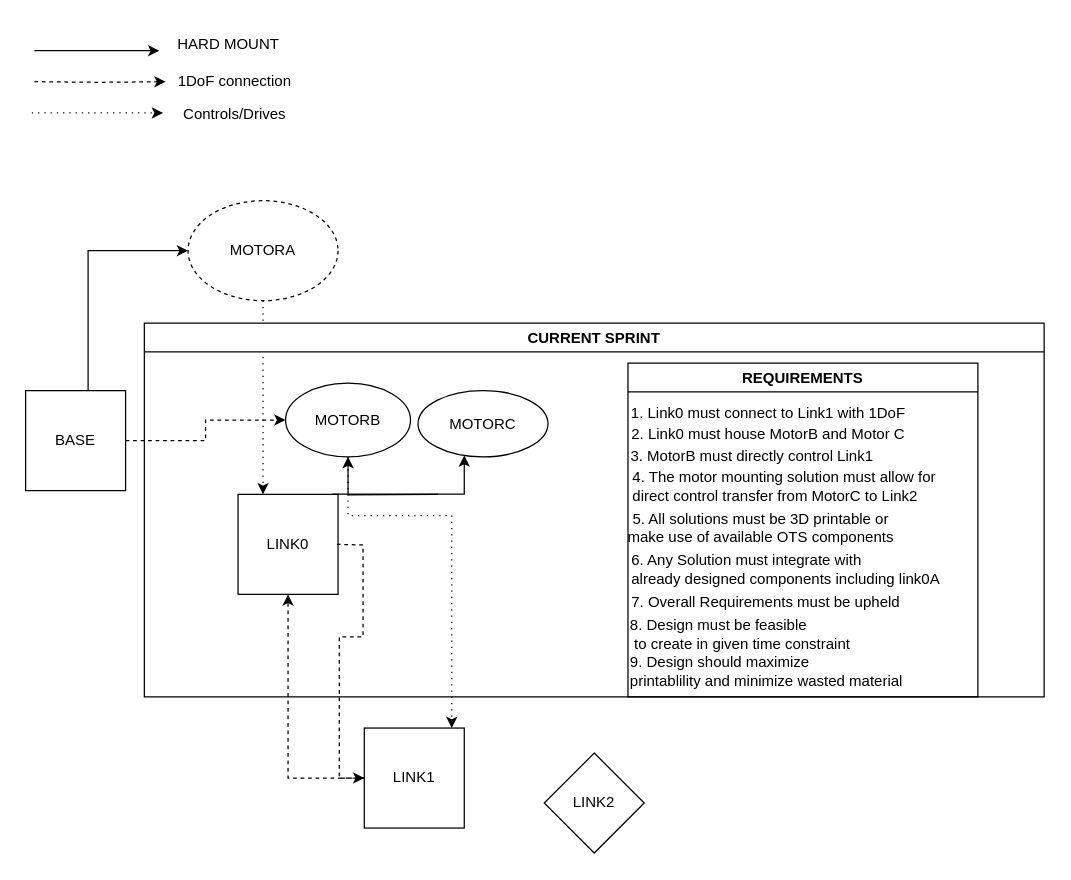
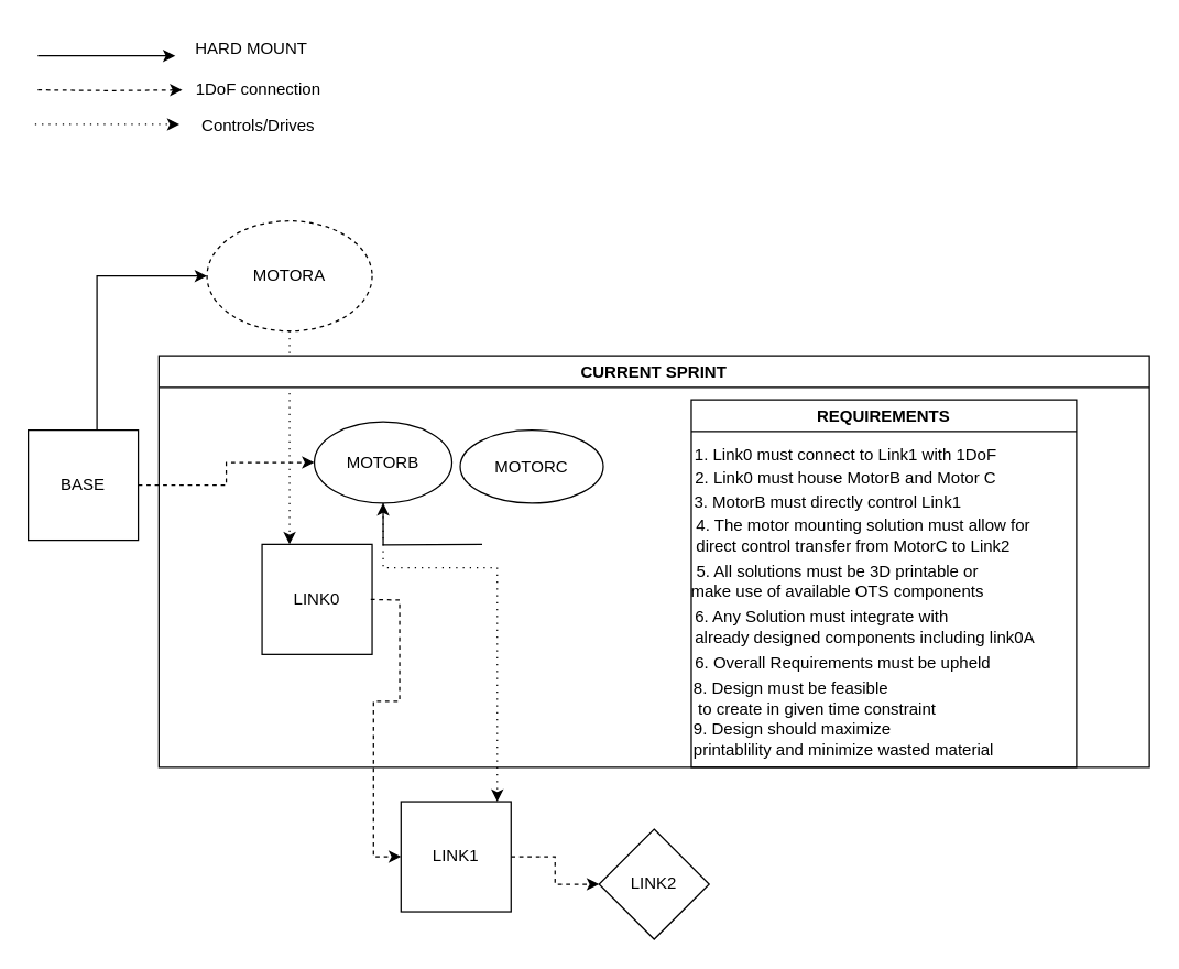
  <mxCell id="0" />
  <mxCell id="1" parent="0" />
  <mxCell id="2" value="" style="edgeStyle=orthogonalEdgeStyle;rounded=0;orthogonalLoop=1;jettySize=auto;html=1;dashed=1;" parent="1" source="4" target="11" edge="1"><mxGeometry relative="1" as="geometry" /></mxCell>
  <mxCell id="3" style="edgeStyle=orthogonalEdgeStyle;rounded=0;orthogonalLoop=1;jettySize=auto;html=1;entryX=0;entryY=0.5;entryDx=0;entryDy=0;" parent="1" source="4" target="9" edge="1"><mxGeometry relative="1" as="geometry"><Array as="points"><mxPoint x="70" y="200" /></Array></mxGeometry></mxCell>
  <mxCell id="4" value="BASE" style="whiteSpace=wrap;html=1;aspect=fixed;" parent="1" vertex="1"><mxGeometry x="20" y="312" width="80" height="80" as="geometry" /></mxCell>
  <mxCell id="5" value="LINK0" style="whiteSpace=wrap;html=1;aspect=fixed;" parent="1" vertex="1"><mxGeometry x="190" y="395" width="80" height="80" as="geometry" /></mxCell>
  <mxCell id="6" style="edgeStyle=orthogonalEdgeStyle;rounded=0;orthogonalLoop=1;jettySize=auto;html=1;entryX=0.5;entryY=1;entryDx=0;entryDy=0;" parent="1" target="11" edge="1"><mxGeometry relative="1" as="geometry"><mxPoint x="350" y="395" as="sourcePoint" /></mxGeometry></mxCell>
- <mxCell id="7" style="edgeStyle=orthogonalEdgeStyle;rounded=0;orthogonalLoop=1;jettySize=auto;html=1;exitX=0.945;exitY=-0.002;exitDx=0;exitDy=0;exitPerimeter=0;" parent="1" source="5" target="23" edge="1"><mxGeometry relative="1" as="geometry"><mxPoint x="350" y="395" as="sourcePoint" /><Array as="points"><mxPoint x="371" y="395" /></Array></mxGeometry></mxCell>
  <mxCell id="8" value="" style="edgeStyle=orthogonalEdgeStyle;rounded=0;orthogonalLoop=1;jettySize=auto;html=1;dashed=1;dashPattern=1 4;entryX=0.25;entryY=0;entryDx=0;entryDy=0;" parent="1" source="9" target="5" edge="1"><mxGeometry relative="1" as="geometry" /></mxCell>
  <mxCell id="9" value="MOTORA" style="ellipse;whiteSpace=wrap;html=1;dashed=1;" parent="1" vertex="1"><mxGeometry x="150" y="160" width="120" height="80" as="geometry" /></mxCell>
  <mxCell id="10" style="edgeStyle=orthogonalEdgeStyle;rounded=0;orthogonalLoop=1;jettySize=auto;html=1;dashed=1;dashPattern=1 4;" parent="1" source="11" target="18" edge="1"><mxGeometry relative="1" as="geometry"><Array as="points"><mxPoint x="278" y="412" /><mxPoint x="361" y="412" /></Array></mxGeometry></mxCell>
  <mxCell id="11" value="MOTORB" style="ellipse;whiteSpace=wrap;html=1;" parent="1" vertex="1"><mxGeometry x="228" y="306" width="100" height="59" as="geometry" /></mxCell>
  <mxCell id="12" style="edgeStyle=orthogonalEdgeStyle;rounded=0;orthogonalLoop=1;jettySize=auto;html=1;entryX=0;entryY=0.5;entryDx=0;entryDy=0;" parent="1" edge="1"><mxGeometry relative="1" as="geometry"><mxPoint x="27" y="40" as="sourcePoint" /><mxPoint x="127" y="40" as="targetPoint" /><Array as="points"><mxPoint x="27" y="40" /></Array></mxGeometry></mxCell>
  <mxCell id="13" value="HARD MOUNT" style="text;html=1;align=center;verticalAlign=middle;resizable=0;points=[];autosize=1;strokeColor=none;fillColor=none;" parent="1" vertex="1"><mxGeometry x="132" y="20" width="100" height="30" as="geometry" /></mxCell>
  <mxCell id="14" value="" style="edgeStyle=orthogonalEdgeStyle;rounded=0;orthogonalLoop=1;jettySize=auto;html=1;dashed=1;entryX=0;entryY=0.492;entryDx=0;entryDy=0;entryPerimeter=0;" parent="1" target="15" edge="1"><mxGeometry relative="1" as="geometry"><mxPoint x="27" y="64.76" as="sourcePoint" /><mxPoint x="107" y="64.76" as="targetPoint" /></mxGeometry></mxCell>
  <mxCell id="15" value="1DoF connection" style="text;html=1;align=center;verticalAlign=middle;resizable=0;points=[];autosize=1;strokeColor=none;fillColor=none;" parent="1" vertex="1"><mxGeometry x="132" y="50" width="110" height="30" as="geometry" /></mxCell>
  <mxCell id="16" value="Controls/Drives" style="text;html=1;align=center;verticalAlign=middle;resizable=0;points=[];autosize=1;strokeColor=none;fillColor=none;" parent="1" vertex="1"><mxGeometry x="132" y="76" width="110" height="30" as="geometry" /></mxCell>
- <mxCell id="17" style="edgeStyle=orthogonalEdgeStyle;rounded=0;orthogonalLoop=1;jettySize=auto;html=1;dashed=1;" parent="1" source="18" target="5" edge="1"><mxGeometry relative="1" as="geometry" /></mxCell>
+ <mxCell id="17" style="edgeStyle=orthogonalEdgeStyle;rounded=0;orthogonalLoop=1;jettySize=auto;html=1;dashed=1;" parent="1" source="18" target="21" edge="1"><mxGeometry relative="1" as="geometry" /></mxCell>
  <mxCell id="18" value="LINK1" style="whiteSpace=wrap;html=1;aspect=fixed;" parent="1" vertex="1"><mxGeometry x="291" y="582" width="80" height="80" as="geometry" /></mxCell>
  <mxCell id="19" value="" style="edgeStyle=orthogonalEdgeStyle;rounded=0;orthogonalLoop=1;jettySize=auto;html=1;dashed=1;entryX=0;entryY=0.5;entryDx=0;entryDy=0;" parent="1" target="18" edge="1"><mxGeometry relative="1" as="geometry"><mxPoint x="269" y="435" as="sourcePoint" /><mxPoint x="350" y="434.76" as="targetPoint" /></mxGeometry></mxCell>
  <mxCell id="20" value="" style="edgeStyle=orthogonalEdgeStyle;rounded=0;orthogonalLoop=1;jettySize=auto;html=1;dashed=1;entryX=0;entryY=0.492;entryDx=0;entryDy=0;entryPerimeter=0;dashPattern=1 4;" parent="1" edge="1"><mxGeometry relative="1" as="geometry"><mxPoint x="25" y="89.76" as="sourcePoint" /><mxPoint x="130" y="89.76" as="targetPoint" /></mxGeometry></mxCell>
  <mxCell id="21" value="LINK2" style="rhombus;whiteSpace=wrap;html=1;aspect=fixed;" parent="1" vertex="1"><mxGeometry x="435" y="602" width="80" height="80" as="geometry" /></mxCell>
  <mxCell id="22" value="CURRENT SPRINT" style="swimlane;" parent="1" vertex="1"><mxGeometry x="115" y="258" width="720" height="299" as="geometry" /></mxCell>
  <mxCell id="23" value="MOTORC" style="ellipse;whiteSpace=wrap;html=1;" parent="22" vertex="1"><mxGeometry x="219" y="54" width="104" height="53" as="geometry" /></mxCell>
  <mxCell id="24" value="REQUIREMENTS" style="swimlane;" parent="22" vertex="1"><mxGeometry x="387" y="32" width="280" height="267" as="geometry" /></mxCell>
  <mxCell id="25" value="1. Link0 must connect to Link1 with 1DoF" style="text;html=1;align=center;verticalAlign=middle;resizable=0;points=[];autosize=1;strokeColor=none;fillColor=none;" parent="24" vertex="1"><mxGeometry x="-7" y="27" width="237" height="26" as="geometry" /></mxCell>
  <mxCell id="26" value="2. Link0 must house MotorB and Motor C" style="text;html=1;align=center;verticalAlign=middle;resizable=0;points=[];autosize=1;strokeColor=none;fillColor=none;" parent="24" vertex="1"><mxGeometry x="-7" y="44" width="237" height="26" as="geometry" /></mxCell>
  <mxCell id="27" value="4. The motor mounting solution must allow for &lt;br&gt;direct control transfer from MotorC to Link2" style="text;html=1;align=left;verticalAlign=middle;resizable=0;points=[];autosize=1;strokeColor=none;fillColor=none;" parent="24" vertex="1"><mxGeometry x="2" y="78" width="261" height="41" as="geometry" /></mxCell>
  <mxCell id="28" value="3. MotorB must directly control Link1" style="text;html=1;align=center;verticalAlign=middle;resizable=0;points=[];autosize=1;strokeColor=none;fillColor=none;" parent="24" vertex="1"><mxGeometry x="-7" y="62" width="212" height="26" as="geometry" /></mxCell>
  <mxCell id="29" value="5. All solutions must be 3D printable or &lt;br&gt;make use of available OTS components" style="text;html=1;align=center;verticalAlign=middle;resizable=0;points=[];autosize=1;strokeColor=none;fillColor=none;" parent="24" vertex="1"><mxGeometry x="-9.5" y="111" width="231" height="41" as="geometry" /></mxCell>
- <mxCell id="30" value="7. Overall Requirements must be upheld" style="text;html=1;align=center;verticalAlign=middle;resizable=0;points=[];autosize=1;strokeColor=none;fillColor=none;" parent="24" vertex="1"><mxGeometry x="-7" y="179" width="233" height="26" as="geometry" /></mxCell>
+ <mxCell id="30" value="6. Overall Requirements must be upheld" style="text;html=1;align=center;verticalAlign=middle;resizable=0;points=[];autosize=1;strokeColor=none;fillColor=none;" parent="24" vertex="1"><mxGeometry x="-7" y="179" width="233" height="26" as="geometry" /></mxCell>
  <mxCell id="31" value="&lt;div style=&quot;text-align: left;&quot;&gt;&lt;span style=&quot;background-color: initial;&quot;&gt;6. Any Solution must integrate with&lt;/span&gt;&lt;/div&gt;already designed components including link0A" style="text;html=1;align=center;verticalAlign=middle;resizable=0;points=[];autosize=1;strokeColor=none;fillColor=none;" parent="24" vertex="1"><mxGeometry x="-7" y="144" width="265" height="41" as="geometry" /></mxCell>
  <mxCell id="32" value="8. Design must be feasible&lt;br&gt;&amp;nbsp;to create in given time constraint" style="text;html=1;align=left;verticalAlign=middle;resizable=0;points=[];autosize=1;strokeColor=none;fillColor=none;" parent="24" vertex="1"><mxGeometry y="196" width="194" height="41" as="geometry" /></mxCell>
  <mxCell id="33" value="9. Design should maximize &lt;br&gt;printablility and minimize wasted material" style="text;html=1;align=left;verticalAlign=middle;resizable=0;points=[];autosize=1;strokeColor=none;fillColor=none;" parent="24" vertex="1"><mxGeometry y="226" width="236" height="41" as="geometry" /></mxCell>
